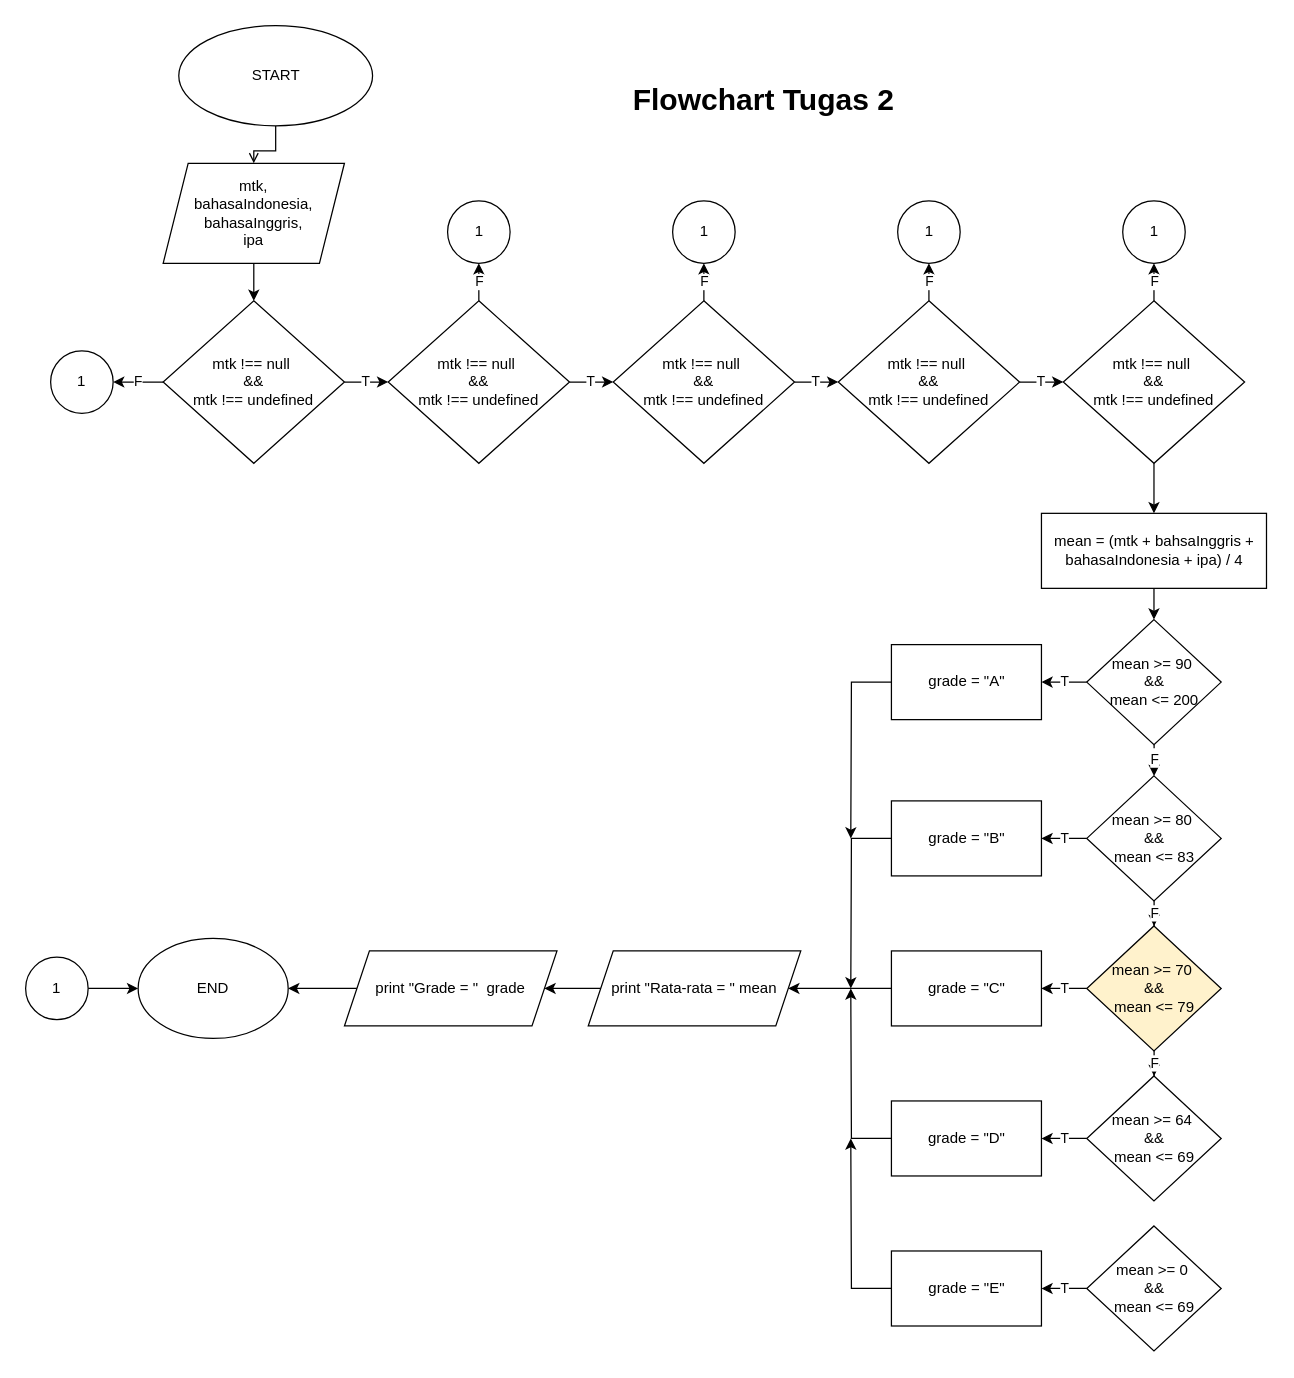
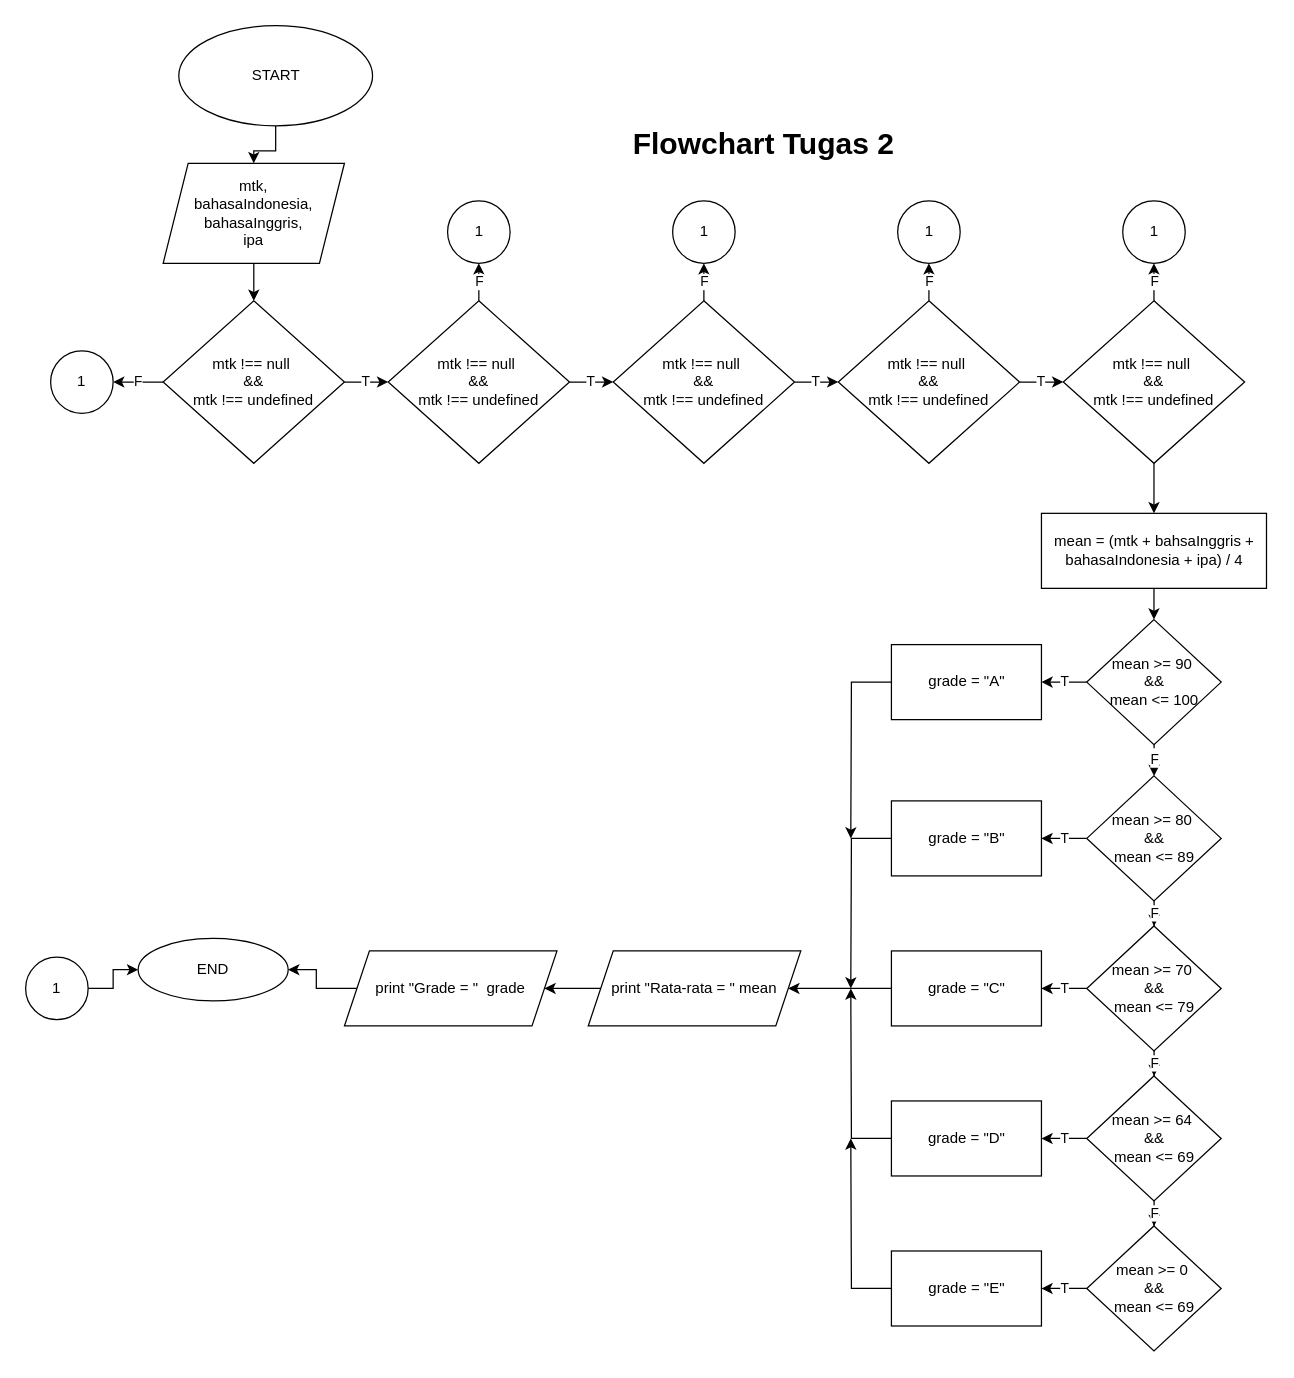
  <mxCell id="0" />
  <mxCell id="1" parent="0" />
- <mxCell id="2" style="edgeStyle=orthogonalEdgeStyle;rounded=0;orthogonalLoop=1;jettySize=auto;html=1;endArrow=open;" edge="1" parent="1" source="3" target="5"><mxGeometry relative="1" as="geometry" /></mxCell>
+ <mxCell id="2" style="edgeStyle=orthogonalEdgeStyle;rounded=0;orthogonalLoop=1;jettySize=auto;html=1;" edge="1" parent="1" source="3" target="5"><mxGeometry relative="1" as="geometry" /></mxCell>
  <mxCell id="3" value="START" style="ellipse;whiteSpace=wrap;html=1;" vertex="1" parent="1"><mxGeometry x="142.5" y="20" width="155" height="80" as="geometry" /></mxCell>
  <mxCell id="4" style="edgeStyle=orthogonalEdgeStyle;rounded=0;orthogonalLoop=1;jettySize=auto;html=1;entryX=0.5;entryY=0;entryDx=0;entryDy=0;" edge="1" parent="1" source="5" target="8"><mxGeometry relative="1" as="geometry" /></mxCell>
  <mxCell id="5" value="mtk,&lt;br&gt;bahasaIndonesia,&lt;br&gt;bahasaInggris,&lt;br&gt;ipa" style="shape=parallelogram;perimeter=parallelogramPerimeter;whiteSpace=wrap;html=1;fixedSize=1;" vertex="1" parent="1"><mxGeometry x="130" y="130" width="145" height="80" as="geometry" /></mxCell>
  <mxCell id="6" value="T" style="edgeStyle=orthogonalEdgeStyle;rounded=0;orthogonalLoop=1;jettySize=auto;html=1;entryX=0;entryY=0.5;entryDx=0;entryDy=0;" edge="1" parent="1" source="8" target="11"><mxGeometry relative="1" as="geometry" /></mxCell>
  <mxCell id="7" value="F" style="edgeStyle=orthogonalEdgeStyle;rounded=0;orthogonalLoop=1;jettySize=auto;html=1;entryX=1;entryY=0.5;entryDx=0;entryDy=0;" edge="1" parent="1" source="8" target="25"><mxGeometry relative="1" as="geometry" /></mxCell>
  <mxCell id="8" value="mtk !== null&amp;nbsp;&lt;br&gt;&amp;amp;&amp;amp;&lt;br&gt;mtk !== undefined" style="rhombus;whiteSpace=wrap;html=1;" vertex="1" parent="1"><mxGeometry x="130" y="240" width="145" height="130" as="geometry" /></mxCell>
  <mxCell id="9" value="T" style="edgeStyle=orthogonalEdgeStyle;rounded=0;orthogonalLoop=1;jettySize=auto;html=1;" edge="1" parent="1" source="11" target="14"><mxGeometry relative="1" as="geometry" /></mxCell>
  <mxCell id="10" value="F" style="edgeStyle=orthogonalEdgeStyle;rounded=0;orthogonalLoop=1;jettySize=auto;html=1;" edge="1" parent="1" source="11" target="21"><mxGeometry relative="1" as="geometry" /></mxCell>
  <mxCell id="11" value="mtk !== null&amp;nbsp;&lt;br&gt;&amp;amp;&amp;amp;&lt;br&gt;mtk !== undefined" style="rhombus;whiteSpace=wrap;html=1;" vertex="1" parent="1"><mxGeometry x="310" y="240" width="145" height="130" as="geometry" /></mxCell>
  <mxCell id="12" value="T" style="edgeStyle=orthogonalEdgeStyle;rounded=0;orthogonalLoop=1;jettySize=auto;html=1;" edge="1" parent="1" source="14" target="17"><mxGeometry relative="1" as="geometry" /></mxCell>
  <mxCell id="13" value="F" style="edgeStyle=orthogonalEdgeStyle;rounded=0;orthogonalLoop=1;jettySize=auto;html=1;entryX=0.5;entryY=1;entryDx=0;entryDy=0;" edge="1" parent="1" source="14" target="22"><mxGeometry relative="1" as="geometry" /></mxCell>
  <mxCell id="14" value="mtk !== null&amp;nbsp;&lt;br&gt;&amp;amp;&amp;amp;&lt;br&gt;mtk !== undefined" style="rhombus;whiteSpace=wrap;html=1;" vertex="1" parent="1"><mxGeometry x="490" y="240" width="145" height="130" as="geometry" /></mxCell>
  <mxCell id="15" value="T" style="edgeStyle=orthogonalEdgeStyle;rounded=0;orthogonalLoop=1;jettySize=auto;html=1;" edge="1" parent="1" source="17" target="20"><mxGeometry relative="1" as="geometry" /></mxCell>
  <mxCell id="16" value="F" style="edgeStyle=orthogonalEdgeStyle;rounded=0;orthogonalLoop=1;jettySize=auto;html=1;" edge="1" parent="1" source="17" target="23"><mxGeometry relative="1" as="geometry" /></mxCell>
  <mxCell id="17" value="mtk !== null&amp;nbsp;&lt;br&gt;&amp;amp;&amp;amp;&lt;br&gt;mtk !== undefined" style="rhombus;whiteSpace=wrap;html=1;" vertex="1" parent="1"><mxGeometry x="670" y="240" width="145" height="130" as="geometry" /></mxCell>
  <mxCell id="18" value="F" style="edgeStyle=orthogonalEdgeStyle;rounded=0;orthogonalLoop=1;jettySize=auto;html=1;" edge="1" parent="1" source="20" target="24"><mxGeometry relative="1" as="geometry" /></mxCell>
  <mxCell id="19" style="edgeStyle=orthogonalEdgeStyle;rounded=0;orthogonalLoop=1;jettySize=auto;html=1;entryX=0.5;entryY=0;entryDx=0;entryDy=0;" edge="1" parent="1" source="20" target="30"><mxGeometry relative="1" as="geometry" /></mxCell>
  <mxCell id="20" value="mtk !== null&amp;nbsp;&lt;br&gt;&amp;amp;&amp;amp;&lt;br&gt;mtk !== undefined" style="rhombus;whiteSpace=wrap;html=1;" vertex="1" parent="1"><mxGeometry x="850" y="240" width="145" height="130" as="geometry" /></mxCell>
  <mxCell id="21" value="1" style="ellipse;whiteSpace=wrap;html=1;aspect=fixed;" vertex="1" parent="1"><mxGeometry x="357.5" y="160" width="50" height="50" as="geometry" /></mxCell>
  <mxCell id="22" value="1" style="ellipse;whiteSpace=wrap;html=1;aspect=fixed;" vertex="1" parent="1"><mxGeometry x="537.5" y="160" width="50" height="50" as="geometry" /></mxCell>
  <mxCell id="23" value="1" style="ellipse;whiteSpace=wrap;html=1;aspect=fixed;" vertex="1" parent="1"><mxGeometry x="717.5" y="160" width="50" height="50" as="geometry" /></mxCell>
  <mxCell id="24" value="1" style="ellipse;whiteSpace=wrap;html=1;aspect=fixed;" vertex="1" parent="1"><mxGeometry x="897.5" y="160" width="50" height="50" as="geometry" /></mxCell>
  <mxCell id="25" value="1" style="ellipse;whiteSpace=wrap;html=1;aspect=fixed;" vertex="1" parent="1"><mxGeometry x="40" y="280" width="50" height="50" as="geometry" /></mxCell>
- <mxCell id="26" value="END" style="ellipse;whiteSpace=wrap;html=1;" vertex="1" parent="1"><mxGeometry x="110" y="750" width="120" height="80" as="geometry" /></mxCell>
+ <mxCell id="26" value="END" style="ellipse;whiteSpace=wrap;html=1;" vertex="1" parent="1"><mxGeometry x="110" y="750" width="120" height="50" as="geometry" /></mxCell>
  <mxCell id="27" style="edgeStyle=orthogonalEdgeStyle;rounded=0;orthogonalLoop=1;jettySize=auto;html=1;entryX=0;entryY=0.5;entryDx=0;entryDy=0;" edge="1" parent="1" source="28" target="26"><mxGeometry relative="1" as="geometry" /></mxCell>
  <mxCell id="28" value="1" style="ellipse;whiteSpace=wrap;html=1;aspect=fixed;" vertex="1" parent="1"><mxGeometry x="20" y="765" width="50" height="50" as="geometry" /></mxCell>
  <mxCell id="29" style="edgeStyle=orthogonalEdgeStyle;rounded=0;orthogonalLoop=1;jettySize=auto;html=1;entryX=0.5;entryY=0;entryDx=0;entryDy=0;" edge="1" parent="1" source="30" target="33"><mxGeometry relative="1" as="geometry" /></mxCell>
  <mxCell id="30" value="mean = (mtk + bahsaInggris + bahasaIndonesia + ipa) / 4" style="rounded=0;whiteSpace=wrap;html=1;" vertex="1" parent="1"><mxGeometry x="832.5" y="410" width="180" height="60" as="geometry" /></mxCell>
  <mxCell id="31" value="T" style="edgeStyle=orthogonalEdgeStyle;rounded=0;orthogonalLoop=1;jettySize=auto;html=1;entryX=1;entryY=0.5;entryDx=0;entryDy=0;" edge="1" parent="1" source="33" target="35"><mxGeometry relative="1" as="geometry" /></mxCell>
  <mxCell id="32" value="F" style="edgeStyle=orthogonalEdgeStyle;rounded=0;orthogonalLoop=1;jettySize=auto;html=1;dashed=1;" edge="1" parent="1" source="33" target="38"><mxGeometry relative="1" as="geometry" /></mxCell>
- <mxCell id="33" value="mean &amp;gt;= 90&amp;nbsp;&lt;br&gt;&amp;amp;&amp;amp;&lt;br&gt;mean &amp;lt;= 200" style="rhombus;whiteSpace=wrap;html=1;" vertex="1" parent="1"><mxGeometry x="868.75" y="495" width="107.5" height="100" as="geometry" /></mxCell>
+ <mxCell id="33" value="mean &amp;gt;= 90&amp;nbsp;&lt;br&gt;&amp;amp;&amp;amp;&lt;br&gt;mean &amp;lt;= 100" style="rhombus;whiteSpace=wrap;html=1;" vertex="1" parent="1"><mxGeometry x="868.75" y="495" width="107.5" height="100" as="geometry" /></mxCell>
  <mxCell id="34" style="edgeStyle=orthogonalEdgeStyle;rounded=0;orthogonalLoop=1;jettySize=auto;html=1;" edge="1" parent="1" source="35"><mxGeometry relative="1" as="geometry"><mxPoint x="680" y="670" as="targetPoint" /></mxGeometry></mxCell>
  <mxCell id="35" value="grade = &quot;A&quot;" style="rounded=0;whiteSpace=wrap;html=1;" vertex="1" parent="1"><mxGeometry x="712.5" y="515" width="120" height="60" as="geometry" /></mxCell>
  <mxCell id="36" value="F" style="edgeStyle=orthogonalEdgeStyle;rounded=0;orthogonalLoop=1;jettySize=auto;html=1;" edge="1" parent="1" source="38" target="43"><mxGeometry relative="1" as="geometry" /></mxCell>
  <mxCell id="37" value="T" style="edgeStyle=orthogonalEdgeStyle;rounded=0;orthogonalLoop=1;jettySize=auto;html=1;entryX=1;entryY=0.5;entryDx=0;entryDy=0;" edge="1" parent="1" source="38" target="40"><mxGeometry relative="1" as="geometry" /></mxCell>
- <mxCell id="38" value="mean &amp;gt;= 80&amp;nbsp;&lt;br&gt;&amp;amp;&amp;amp;&lt;br&gt;mean &amp;lt;= 83" style="rhombus;whiteSpace=wrap;html=1;" vertex="1" parent="1"><mxGeometry x="868.75" y="620" width="107.5" height="100" as="geometry" /></mxCell>
+ <mxCell id="38" value="mean &amp;gt;= 80&amp;nbsp;&lt;br&gt;&amp;amp;&amp;amp;&lt;br&gt;mean &amp;lt;= 89" style="rhombus;whiteSpace=wrap;html=1;" vertex="1" parent="1"><mxGeometry x="868.75" y="620" width="107.5" height="100" as="geometry" /></mxCell>
  <mxCell id="39" style="edgeStyle=orthogonalEdgeStyle;rounded=0;orthogonalLoop=1;jettySize=auto;html=1;" edge="1" parent="1" source="40"><mxGeometry relative="1" as="geometry"><mxPoint x="680" y="790" as="targetPoint" /></mxGeometry></mxCell>
  <mxCell id="40" value="grade = &quot;B&quot;" style="rounded=0;whiteSpace=wrap;html=1;" vertex="1" parent="1"><mxGeometry x="712.5" y="640" width="120" height="60" as="geometry" /></mxCell>
- <mxCell id="41" value="F" style="edgeStyle=orthogonalEdgeStyle;rounded=0;orthogonalLoop=1;jettySize=auto;html=1;dashed=1;" edge="1" parent="1" source="43" target="48"><mxGeometry relative="1" as="geometry" /></mxCell>
+ <mxCell id="41" value="F" style="edgeStyle=orthogonalEdgeStyle;rounded=0;orthogonalLoop=1;jettySize=auto;html=1;" edge="1" parent="1" source="43" target="48"><mxGeometry relative="1" as="geometry" /></mxCell>
  <mxCell id="42" value="T" style="edgeStyle=orthogonalEdgeStyle;rounded=0;orthogonalLoop=1;jettySize=auto;html=1;" edge="1" parent="1" source="43" target="45"><mxGeometry relative="1" as="geometry" /></mxCell>
- <mxCell id="43" value="mean &amp;gt;= 70&amp;nbsp;&lt;br&gt;&amp;amp;&amp;amp;&lt;br&gt;mean &amp;lt;= 79" style="rhombus;whiteSpace=wrap;html=1;fillColor=#fff2cc;" vertex="1" parent="1"><mxGeometry x="868.75" y="740" width="107.5" height="100" as="geometry" /></mxCell>
+ <mxCell id="43" value="mean &amp;gt;= 70&amp;nbsp;&lt;br&gt;&amp;amp;&amp;amp;&lt;br&gt;mean &amp;lt;= 79" style="rhombus;whiteSpace=wrap;html=1;" vertex="1" parent="1"><mxGeometry x="868.75" y="740" width="107.5" height="100" as="geometry" /></mxCell>
  <mxCell id="44" style="edgeStyle=orthogonalEdgeStyle;rounded=0;orthogonalLoop=1;jettySize=auto;html=1;entryX=1;entryY=0.5;entryDx=0;entryDy=0;" edge="1" parent="1" source="45" target="56"><mxGeometry relative="1" as="geometry" /></mxCell>
  <mxCell id="45" value="grade = &quot;C&quot;" style="rounded=0;whiteSpace=wrap;html=1;" vertex="1" parent="1"><mxGeometry x="712.5" y="760" width="120" height="60" as="geometry" /></mxCell>
+ <mxCell id="46" value="F" style="edgeStyle=orthogonalEdgeStyle;rounded=0;orthogonalLoop=1;jettySize=auto;html=1;" edge="1" parent="1" source="48" target="52"><mxGeometry relative="1" as="geometry" /></mxCell>
  <mxCell id="47" value="T" style="edgeStyle=orthogonalEdgeStyle;rounded=0;orthogonalLoop=1;jettySize=auto;html=1;entryX=1;entryY=0.5;entryDx=0;entryDy=0;" edge="1" parent="1" source="48" target="50"><mxGeometry relative="1" as="geometry" /></mxCell>
  <mxCell id="48" value="mean &amp;gt;= 64&amp;nbsp;&lt;br&gt;&amp;amp;&amp;amp;&lt;br&gt;mean &amp;lt;= 69" style="rhombus;whiteSpace=wrap;html=1;" vertex="1" parent="1"><mxGeometry x="868.75" y="860" width="107.5" height="100" as="geometry" /></mxCell>
  <mxCell id="49" style="edgeStyle=orthogonalEdgeStyle;rounded=0;orthogonalLoop=1;jettySize=auto;html=1;" edge="1" parent="1" source="50"><mxGeometry relative="1" as="geometry"><mxPoint x="680" y="790" as="targetPoint" /></mxGeometry></mxCell>
  <mxCell id="50" value="grade = &quot;D&quot;" style="rounded=0;whiteSpace=wrap;html=1;" vertex="1" parent="1"><mxGeometry x="712.5" y="880" width="120" height="60" as="geometry" /></mxCell>
  <mxCell id="51" value="T" style="edgeStyle=orthogonalEdgeStyle;rounded=0;orthogonalLoop=1;jettySize=auto;html=1;entryX=1;entryY=0.5;entryDx=0;entryDy=0;" edge="1" parent="1" source="52" target="54"><mxGeometry relative="1" as="geometry" /></mxCell>
  <mxCell id="52" value="mean &amp;gt;= 0&amp;nbsp;&lt;br&gt;&amp;amp;&amp;amp;&lt;br&gt;mean &amp;lt;= 69" style="rhombus;whiteSpace=wrap;html=1;" vertex="1" parent="1"><mxGeometry x="868.75" y="980" width="107.5" height="100" as="geometry" /></mxCell>
  <mxCell id="53" style="edgeStyle=orthogonalEdgeStyle;rounded=0;orthogonalLoop=1;jettySize=auto;html=1;" edge="1" parent="1" source="54"><mxGeometry relative="1" as="geometry"><mxPoint x="680" y="910" as="targetPoint" /></mxGeometry></mxCell>
  <mxCell id="54" value="grade = &quot;E&quot;" style="rounded=0;whiteSpace=wrap;html=1;" vertex="1" parent="1"><mxGeometry x="712.5" y="1000" width="120" height="60" as="geometry" /></mxCell>
  <mxCell id="55" style="edgeStyle=orthogonalEdgeStyle;rounded=0;orthogonalLoop=1;jettySize=auto;html=1;entryX=1;entryY=0.5;entryDx=0;entryDy=0;" edge="1" parent="1" source="56" target="58"><mxGeometry relative="1" as="geometry" /></mxCell>
  <mxCell id="56" value="print &quot;Rata-rata = &quot; mean" style="shape=parallelogram;perimeter=parallelogramPerimeter;whiteSpace=wrap;html=1;fixedSize=1;" vertex="1" parent="1"><mxGeometry x="470" y="760" width="170" height="60" as="geometry" /></mxCell>
  <mxCell id="57" style="edgeStyle=orthogonalEdgeStyle;rounded=0;orthogonalLoop=1;jettySize=auto;html=1;entryX=1;entryY=0.5;entryDx=0;entryDy=0;" edge="1" parent="1" source="58" target="26"><mxGeometry relative="1" as="geometry" /></mxCell>
  <mxCell id="58" value="print &quot;Grade = &quot;&amp;nbsp; grade" style="shape=parallelogram;perimeter=parallelogramPerimeter;whiteSpace=wrap;html=1;fixedSize=1;" vertex="1" parent="1"><mxGeometry x="275" y="760" width="170" height="60" as="geometry" /></mxCell>
- <mxCell id="59" value="&lt;h1&gt;Flowchart Tugas 2&lt;/h1&gt;" style="text;html=1;align=center;verticalAlign=middle;resizable=0;points=[];autosize=1;strokeColor=none;fillColor=none;" vertex="1" parent="1"><mxGeometry x="500" y="55" width="220" height="50" as="geometry" /></mxCell>
+ <mxCell id="59" value="&lt;h1&gt;Flowchart Tugas 2&lt;/h1&gt;" style="text;html=1;align=center;verticalAlign=middle;resizable=0;points=[];autosize=1;strokeColor=none;fillColor=none;" vertex="1" parent="1"><mxGeometry x="500" y="90" width="220" height="50" as="geometry" /></mxCell>
